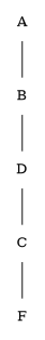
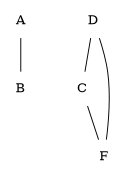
  digraph {
    node [color=white shape=square style=filled]
    edge [arrowhead=none]
    n1 [label=A]
    n2 [label=B]
    n3 [label=D]
    n4 [label=C]
    n5 [label=F]
    n1 -> n2
-   n2 -> n3
+   n5 -> n3
    n3 -> n4
    n4 -> n5
  }
